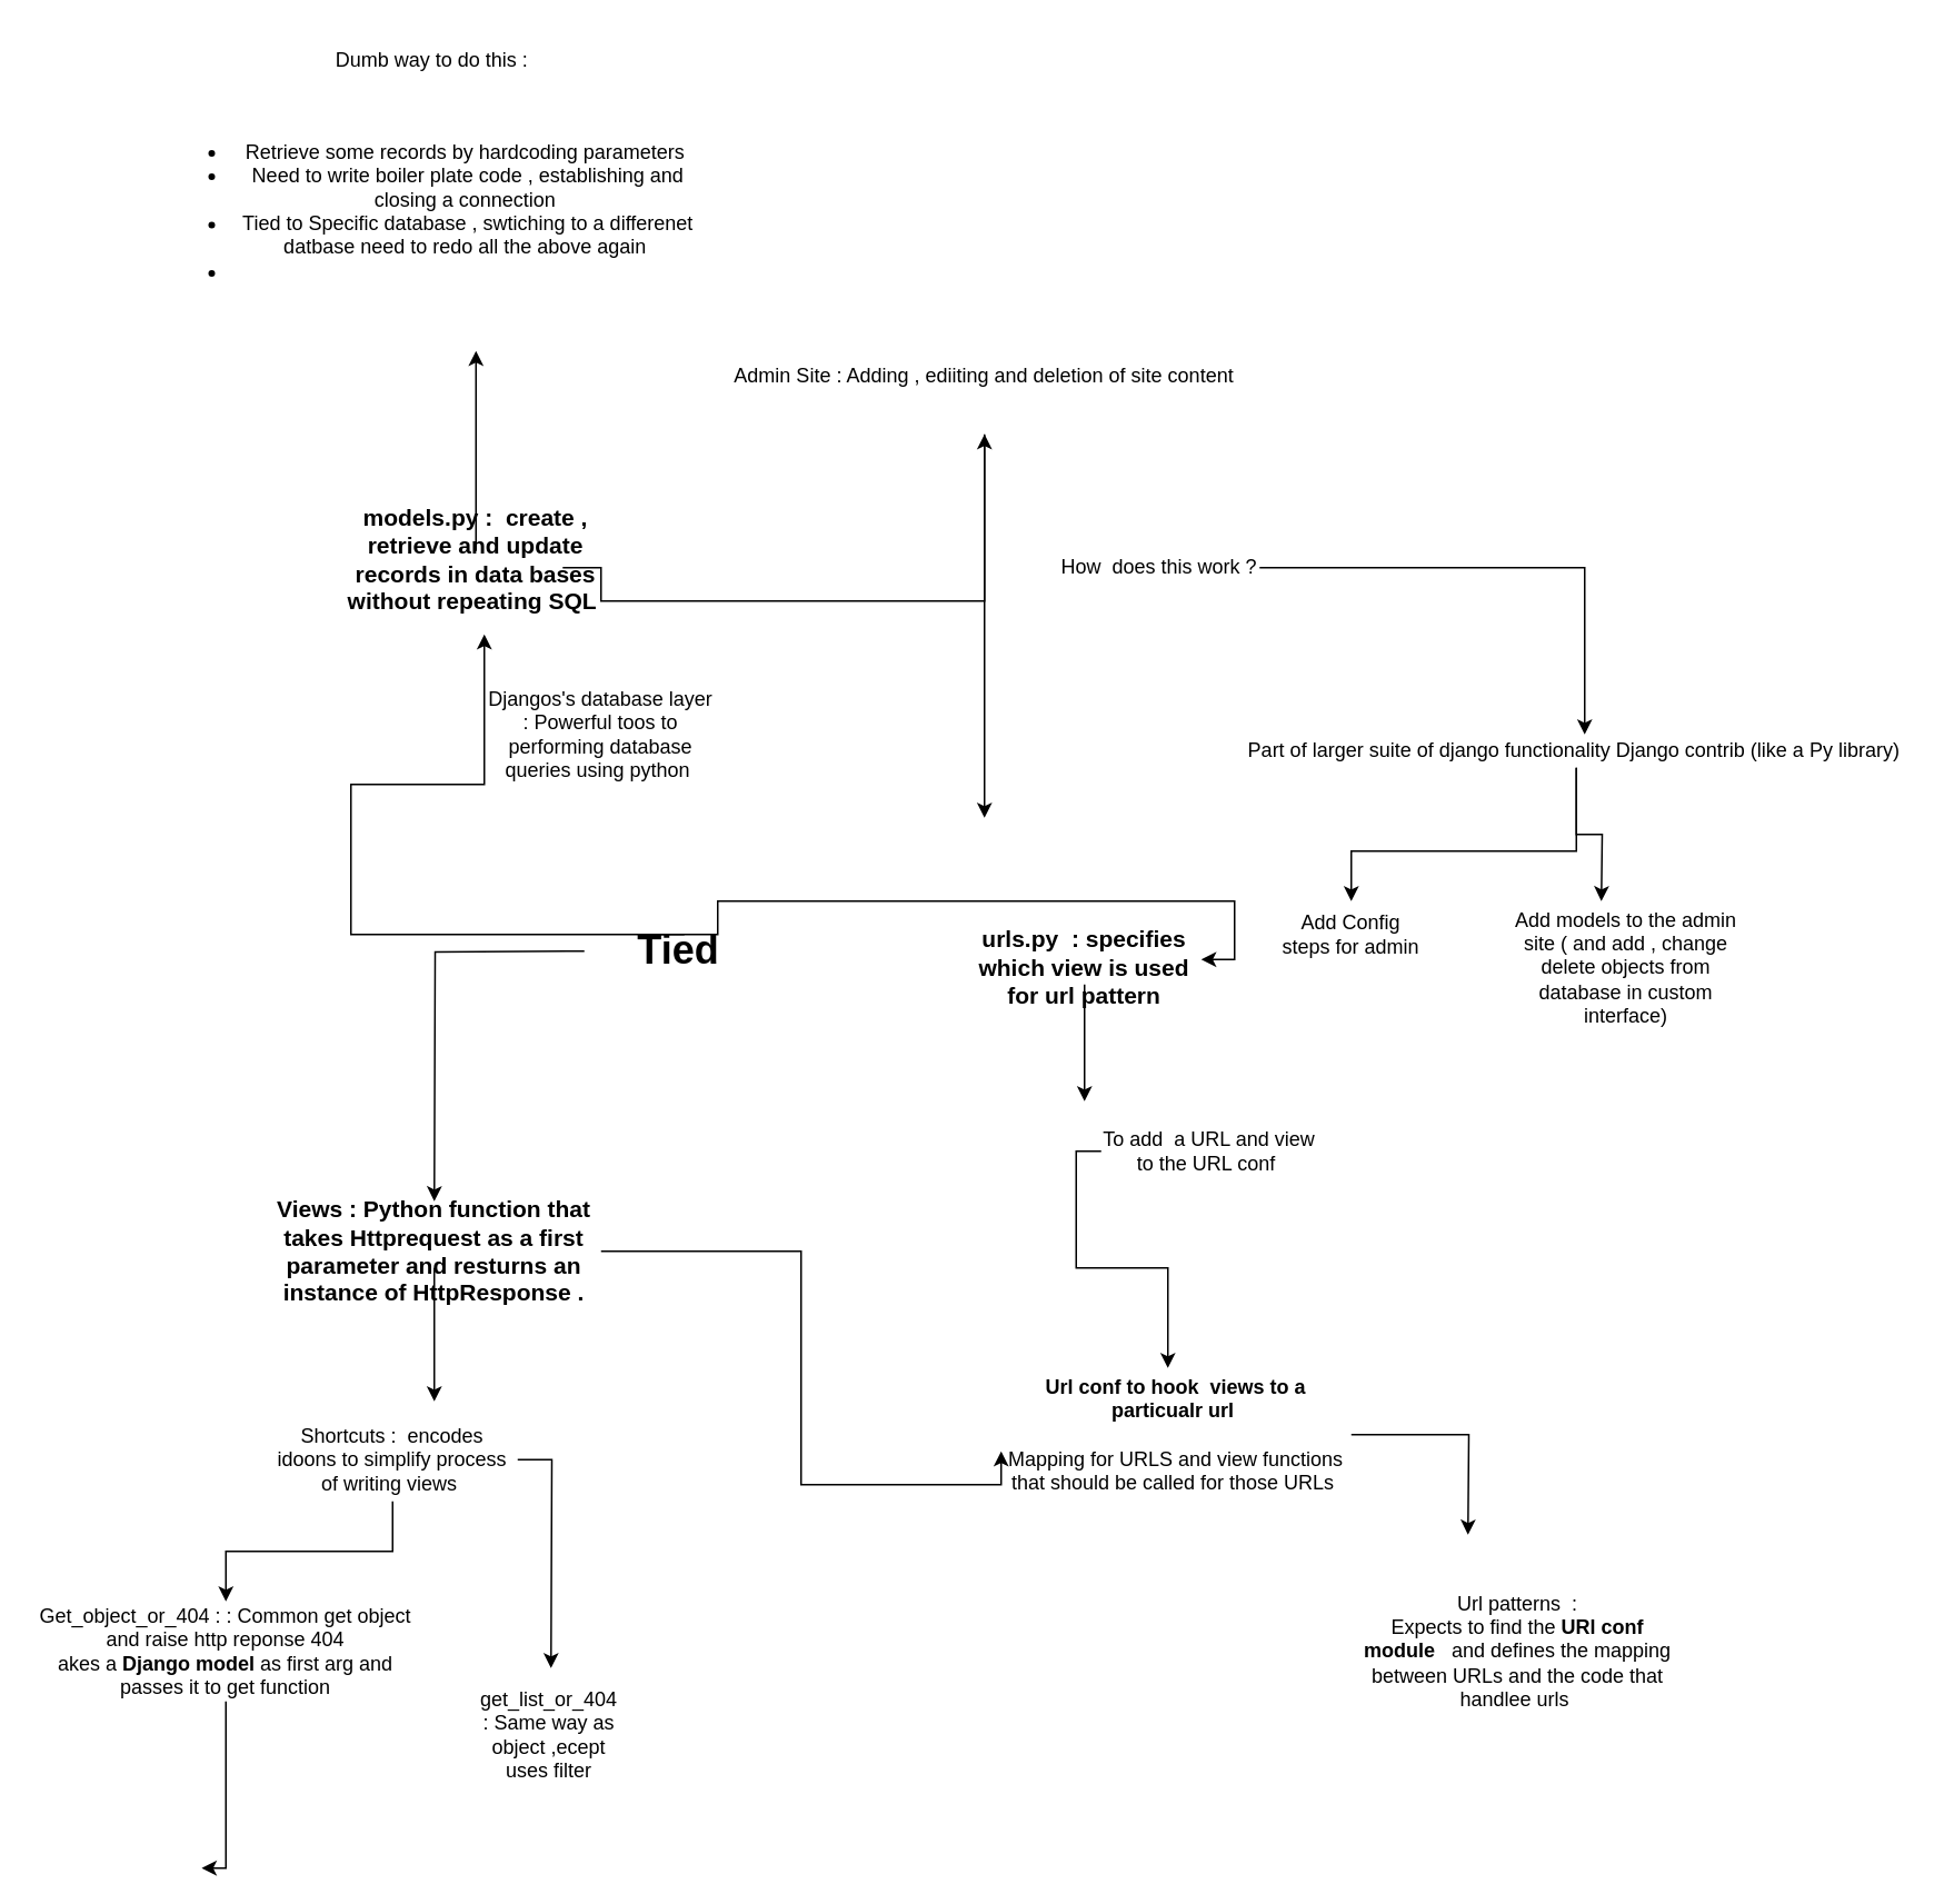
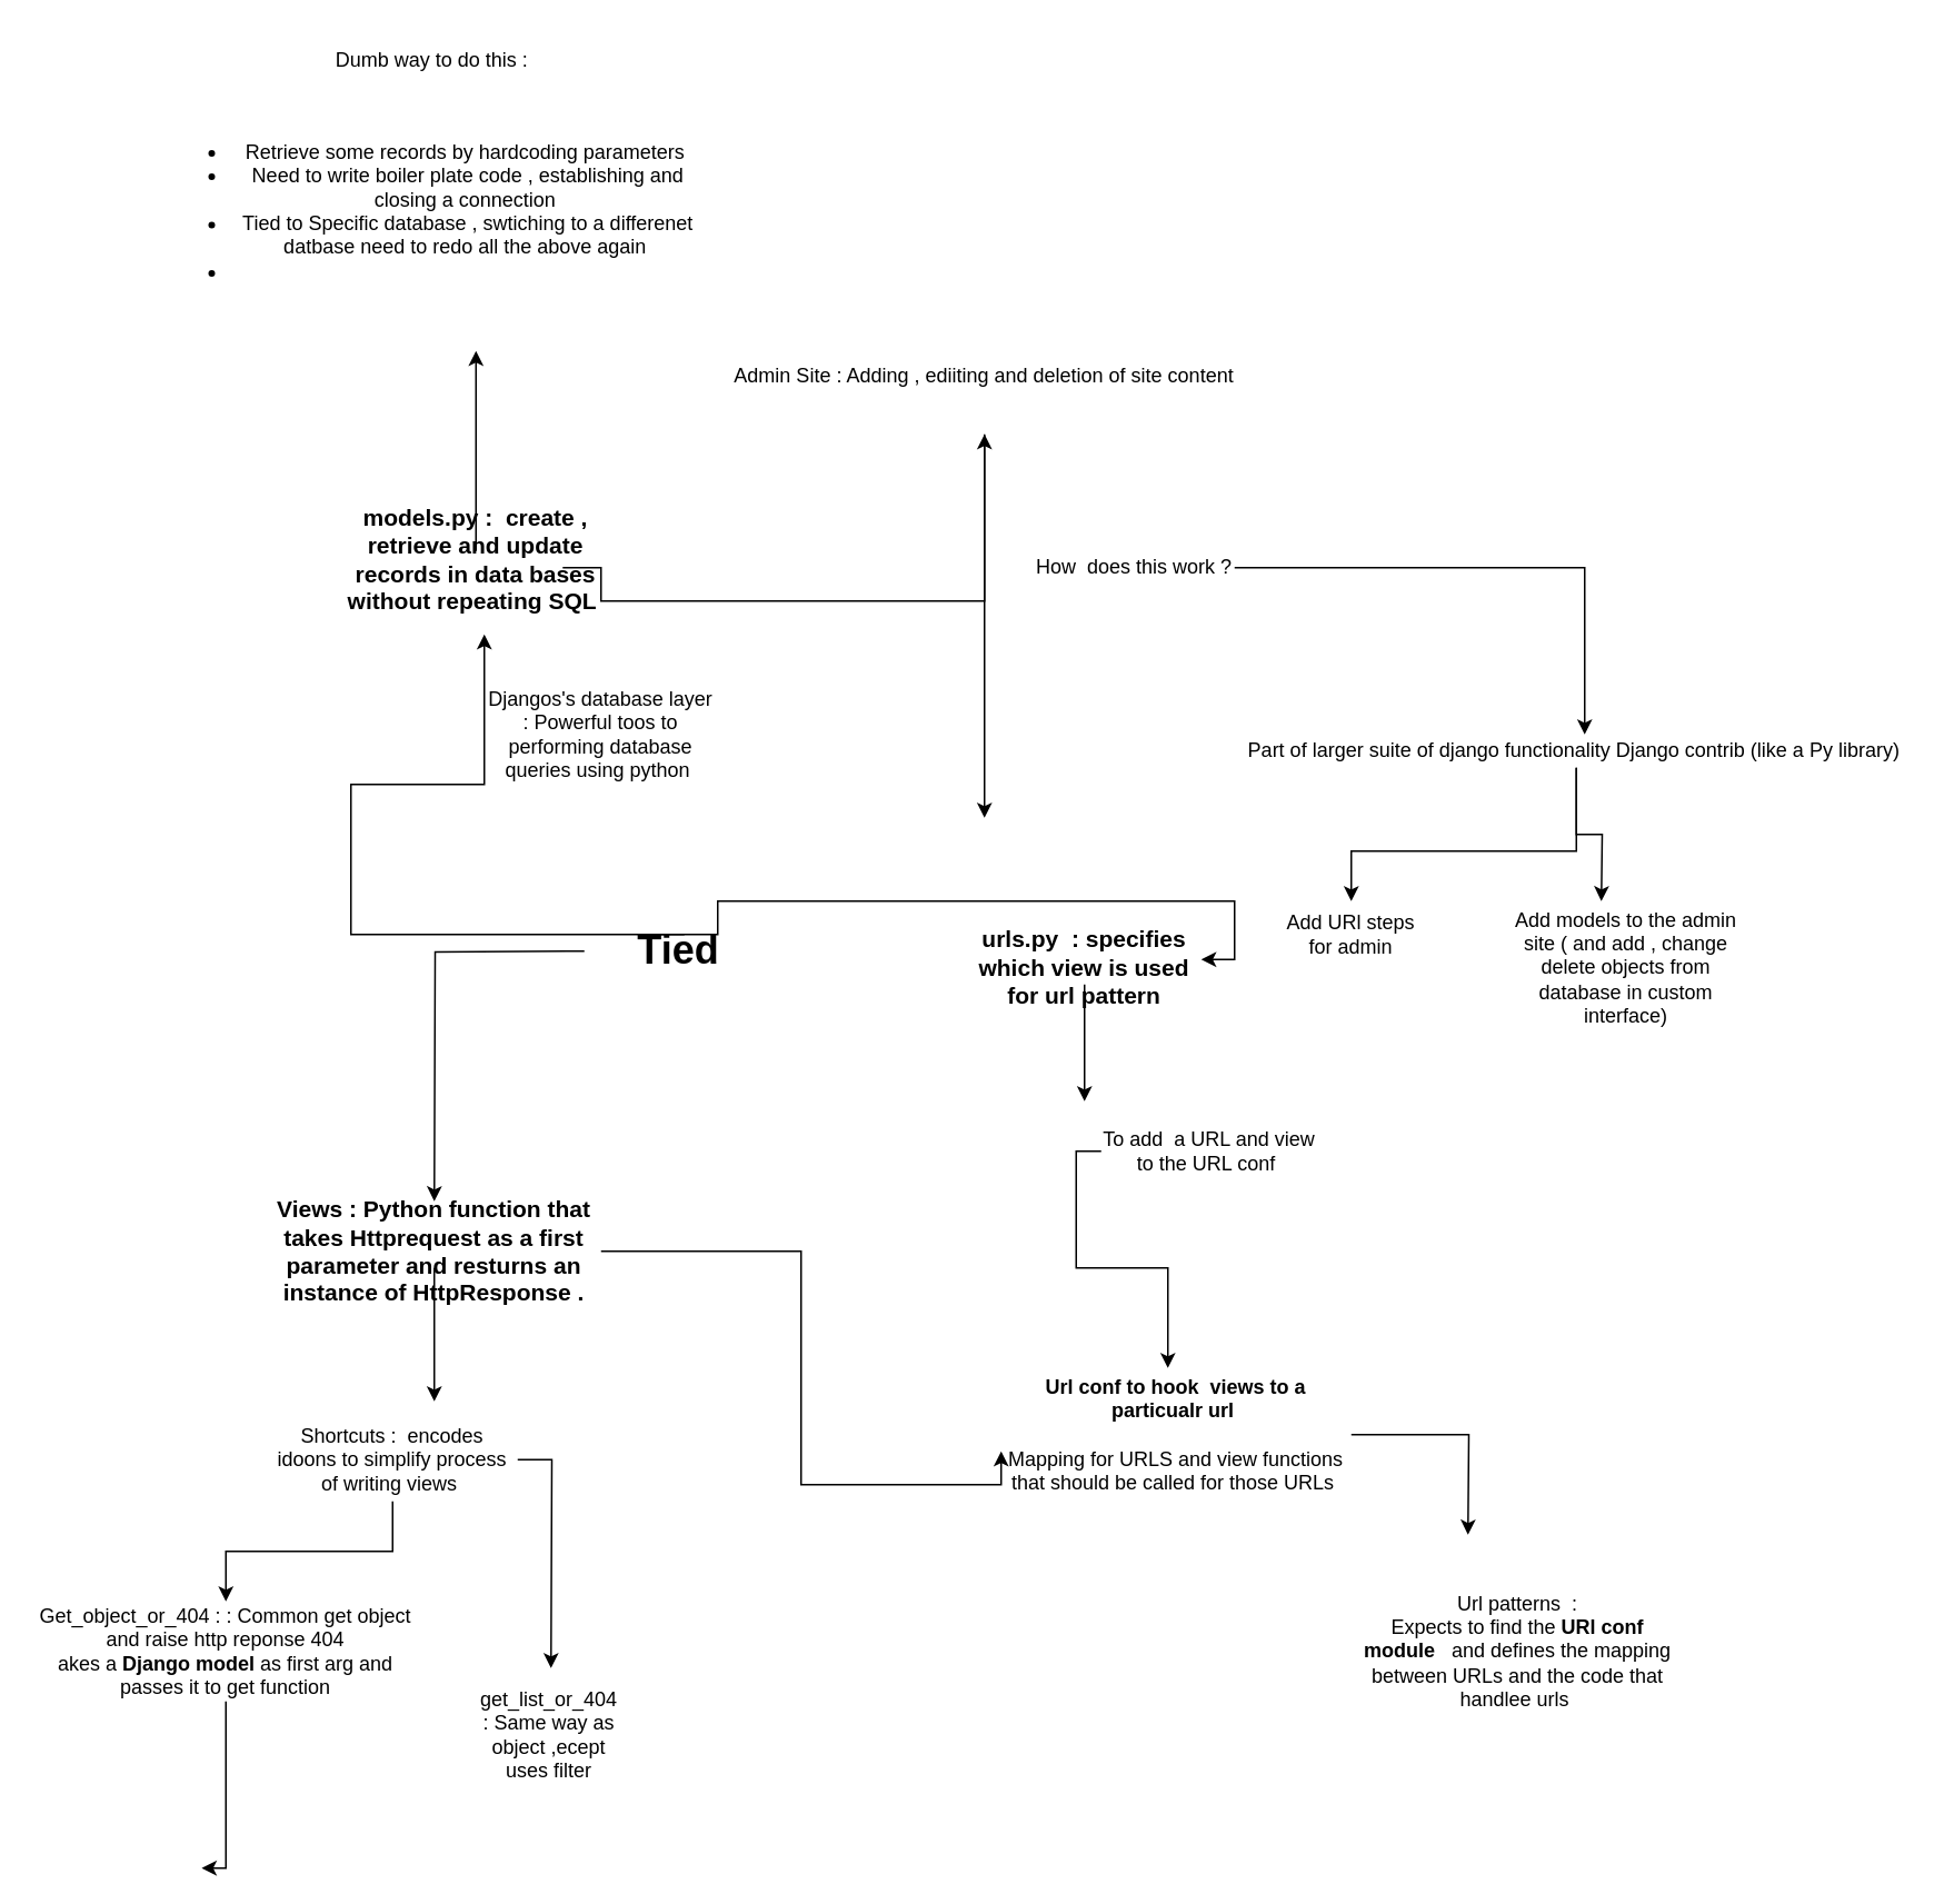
  <mxCell id="0" />
  <mxCell id="1" parent="0" />
  <mxCell id="2" style="edgeStyle=orthogonalEdgeStyle;rounded=0;orthogonalLoop=1;jettySize=auto;html=1;" parent="1" source="3" edge="1"><mxGeometry relative="1" as="geometry"><mxPoint x="650" y="660" as="targetPoint" /></mxGeometry></mxCell>
  <mxCell id="3" value="&lt;font style=&quot;font-size: 14px&quot;&gt;&lt;b&gt;urls.py&amp;nbsp; : specifies which view is used for url pattern&lt;/b&gt;&lt;/font&gt;" style="text;html=1;strokeColor=none;fillColor=none;align=center;verticalAlign=middle;whiteSpace=wrap;rounded=0;" parent="1" vertex="1"><mxGeometry x="580" y="570" width="140" height="20" as="geometry" /></mxCell>
  <mxCell id="4" style="edgeStyle=orthogonalEdgeStyle;rounded=0;orthogonalLoop=1;jettySize=auto;html=1;" edge="1" parent="1" source="5"><mxGeometry relative="1" as="geometry"><mxPoint x="285" y="210" as="targetPoint" /></mxGeometry></mxCell>
  <mxCell id="5" value="&lt;font style=&quot;font-size: 14px&quot;&gt;&lt;b&gt;models.py :&amp;nbsp; create , retrieve and update records in data bases without repeating SQL&amp;nbsp;&lt;/b&gt;&lt;/font&gt;" style="text;html=1;strokeColor=none;fillColor=none;align=center;verticalAlign=middle;whiteSpace=wrap;rounded=0;" parent="1" vertex="1"><mxGeometry x="200" y="330" width="170" height="10" as="geometry" /></mxCell>
  <mxCell id="6" style="edgeStyle=orthogonalEdgeStyle;rounded=0;orthogonalLoop=1;jettySize=auto;html=1;" parent="1" source="7" edge="1"><mxGeometry relative="1" as="geometry"><mxPoint x="590" y="490" as="targetPoint" /></mxGeometry></mxCell>
  <mxCell id="7" value="Admin Site : Adding , ediiting and deletion of site content" style="text;html=1;strokeColor=none;fillColor=none;align=center;verticalAlign=middle;whiteSpace=wrap;rounded=0;" parent="1" vertex="1"><mxGeometry x="400" y="190" width="380" height="70" as="geometry" /></mxCell>
  <mxCell id="8" style="edgeStyle=orthogonalEdgeStyle;rounded=0;orthogonalLoop=1;jettySize=auto;html=1;" parent="1" source="9" target="12" edge="1"><mxGeometry relative="1" as="geometry"><mxPoint x="810" y="440" as="targetPoint" /><Array as="points"><mxPoint x="950" y="340" /></Array></mxGeometry></mxCell>
- <mxCell id="9" value="How&amp;nbsp; does this work ?" style="text;html=1;strokeColor=none;fillColor=none;align=center;verticalAlign=middle;whiteSpace=wrap;rounded=0;" parent="1" vertex="1"><mxGeometry x="635" y="330" width="120" height="20" as="geometry" /></mxCell>
+ <mxCell id="9" value="How&amp;nbsp; does this work ?" style="text;html=1;strokeColor=none;fillColor=none;align=center;verticalAlign=middle;whiteSpace=wrap;rounded=0;" parent="1" vertex="1"><mxGeometry x="620" y="330" width="120" height="20" as="geometry" /></mxCell>
  <mxCell id="10" style="edgeStyle=orthogonalEdgeStyle;rounded=0;orthogonalLoop=1;jettySize=auto;html=1;" parent="1" source="12" edge="1"><mxGeometry relative="1" as="geometry"><mxPoint x="810" y="540" as="targetPoint" /><Array as="points"><mxPoint x="945" y="510" /><mxPoint x="810" y="510" /></Array></mxGeometry></mxCell>
  <mxCell id="11" style="edgeStyle=orthogonalEdgeStyle;rounded=0;orthogonalLoop=1;jettySize=auto;html=1;" parent="1" source="12" edge="1"><mxGeometry relative="1" as="geometry"><mxPoint x="960" y="540" as="targetPoint" /></mxGeometry></mxCell>
  <mxCell id="12" value="Part of larger suite of django functionality Django contrib (like a Py library)&amp;nbsp;" style="text;html=1;align=center;verticalAlign=middle;resizable=0;points=[];autosize=1;" parent="1" vertex="1"><mxGeometry x="740" y="440" width="410" height="20" as="geometry" /></mxCell>
- <mxCell id="13" value="Add Config steps for admin" style="text;html=1;strokeColor=none;fillColor=none;align=center;verticalAlign=middle;whiteSpace=wrap;rounded=0;" parent="1" vertex="1"><mxGeometry x="765" y="550" width="90" height="20" as="geometry" /></mxCell>
+ <mxCell id="13" value="Add URl steps for admin" style="text;html=1;strokeColor=none;fillColor=none;align=center;verticalAlign=middle;whiteSpace=wrap;rounded=0;" parent="1" vertex="1"><mxGeometry x="765" y="550" width="90" height="20" as="geometry" /></mxCell>
  <mxCell id="14" style="edgeStyle=orthogonalEdgeStyle;rounded=0;orthogonalLoop=1;jettySize=auto;html=1;exitX=0.5;exitY=1;exitDx=0;exitDy=0;" parent="1" source="13" target="13" edge="1"><mxGeometry relative="1" as="geometry" /></mxCell>
  <mxCell id="15" value="Add models to the admin site ( and add , change delete objects from database in custom interface)" style="text;html=1;strokeColor=none;fillColor=none;align=center;verticalAlign=middle;whiteSpace=wrap;rounded=0;" parent="1" vertex="1"><mxGeometry x="900" y="570" width="150" height="20" as="geometry" /></mxCell>
  <mxCell id="16" style="edgeStyle=orthogonalEdgeStyle;rounded=0;orthogonalLoop=1;jettySize=auto;html=1;" parent="1" edge="1"><mxGeometry relative="1" as="geometry"><mxPoint x="260" y="720" as="targetPoint" /><mxPoint x="350" y="570" as="sourcePoint" /></mxGeometry></mxCell>
  <mxCell id="17" style="edgeStyle=orthogonalEdgeStyle;rounded=0;orthogonalLoop=1;jettySize=auto;html=1;exitX=0.806;exitY=1;exitDx=0;exitDy=0;exitPerimeter=0;" parent="1" source="5" target="7" edge="1"><mxGeometry relative="1" as="geometry"><mxPoint x="410" y="510" as="sourcePoint" /><Array as="points"><mxPoint x="360" y="340" /><mxPoint x="360" y="360" /><mxPoint x="590" y="360" /></Array></mxGeometry></mxCell>
  <mxCell id="18" style="edgeStyle=orthogonalEdgeStyle;rounded=0;orthogonalLoop=1;jettySize=auto;html=1;exitX=0;exitY=0;exitDx=0;exitDy=0;entryX=1;entryY=0.25;entryDx=0;entryDy=0;" parent="1" source="19" target="3" edge="1"><mxGeometry relative="1" as="geometry"><Array as="points"><mxPoint x="430" y="560" /><mxPoint x="430" y="540" /><mxPoint x="740" y="540" /><mxPoint x="740" y="575" /></Array></mxGeometry></mxCell>
  <mxCell id="19" value="&lt;font style=&quot;font-size: 24px&quot;&gt;&lt;b&gt;Tied&amp;nbsp;&lt;/b&gt;&lt;/font&gt;" style="text;html=1;strokeColor=none;fillColor=none;align=center;verticalAlign=middle;whiteSpace=wrap;rounded=0;" parent="1" vertex="1"><mxGeometry x="390" y="560" width="40" height="20" as="geometry" /></mxCell>
  <mxCell id="20" style="edgeStyle=orthogonalEdgeStyle;rounded=0;orthogonalLoop=1;jettySize=auto;html=1;entryX=0;entryY=1;entryDx=0;entryDy=0;" parent="1" source="22" target="24" edge="1"><mxGeometry relative="1" as="geometry"><mxPoint x="480" y="750" as="targetPoint" /></mxGeometry></mxCell>
  <mxCell id="21" style="edgeStyle=orthogonalEdgeStyle;rounded=0;orthogonalLoop=1;jettySize=auto;html=1;" parent="1" source="22" edge="1"><mxGeometry relative="1" as="geometry"><mxPoint x="260" y="840" as="targetPoint" /></mxGeometry></mxCell>
  <mxCell id="22" value="&lt;b&gt;&lt;font style=&quot;font-size: 14px&quot;&gt;Views : Python function that takes Httprequest as a first parameter and resturns an instance of HttpResponse .&lt;/font&gt;&lt;/b&gt;" style="text;html=1;strokeColor=none;fillColor=none;align=center;verticalAlign=middle;whiteSpace=wrap;rounded=0;" parent="1" vertex="1"><mxGeometry x="160" y="740" width="200" height="20" as="geometry" /></mxCell>
  <mxCell id="23" style="edgeStyle=orthogonalEdgeStyle;rounded=0;orthogonalLoop=1;jettySize=auto;html=1;exitX=1;exitY=0.5;exitDx=0;exitDy=0;" parent="1" source="24" edge="1"><mxGeometry relative="1" as="geometry"><mxPoint x="880" y="920" as="targetPoint" /></mxGeometry></mxCell>
  <mxCell id="24" value="&lt;b&gt;Url conf to hook&amp;nbsp; views to a particualr url&amp;nbsp;&lt;/b&gt;&lt;br&gt;&lt;br&gt;Mapping for URLS and view functions that should be called for those URLs&amp;nbsp;" style="text;html=1;strokeColor=none;fillColor=none;align=center;verticalAlign=middle;whiteSpace=wrap;rounded=0;" parent="1" vertex="1"><mxGeometry x="600" y="850" width="210" height="20" as="geometry" /></mxCell>
  <mxCell id="25" style="edgeStyle=orthogonalEdgeStyle;rounded=0;orthogonalLoop=1;jettySize=auto;html=1;exitX=0.5;exitY=1;exitDx=0;exitDy=0;" parent="1" source="26" edge="1"><mxGeometry relative="1" as="geometry"><mxPoint x="120.471" y="1120" as="targetPoint" /><Array as="points"><mxPoint x="135" y="1120" /></Array></mxGeometry></mxCell>
  <mxCell id="26" value="Get_object_or_404 : : Common get object and raise http reponse 404 &lt;br&gt;akes a &lt;b&gt;Django model&lt;/b&gt; as first arg and passes it to get function" style="text;html=1;strokeColor=none;fillColor=none;align=center;verticalAlign=middle;whiteSpace=wrap;rounded=0;" parent="1" vertex="1"><mxGeometry x="20" y="960" width="230" height="60" as="geometry" /></mxCell>
  <mxCell id="27" style="edgeStyle=orthogonalEdgeStyle;rounded=0;orthogonalLoop=1;jettySize=auto;html=1;exitX=0.5;exitY=1;exitDx=0;exitDy=0;" parent="1" source="29" target="26" edge="1"><mxGeometry relative="1" as="geometry" /></mxCell>
  <mxCell id="28" style="edgeStyle=orthogonalEdgeStyle;rounded=0;orthogonalLoop=1;jettySize=auto;html=1;" parent="1" source="29" edge="1"><mxGeometry relative="1" as="geometry"><mxPoint x="330" y="1000" as="targetPoint" /></mxGeometry></mxCell>
  <mxCell id="29" value="Shortcuts :&amp;nbsp; encodes idoons to simplify process of writing views&amp;nbsp;" style="text;html=1;strokeColor=none;fillColor=none;align=center;verticalAlign=middle;whiteSpace=wrap;rounded=0;" parent="1" vertex="1"><mxGeometry x="160" y="850" width="150" height="50" as="geometry" /></mxCell>
  <mxCell id="30" value="get_list_or_404 : Same way as object ,ecept uses filter" style="text;html=1;strokeColor=none;fillColor=none;align=center;verticalAlign=middle;whiteSpace=wrap;rounded=0;" parent="1" vertex="1"><mxGeometry x="309" y="1030" width="40" height="20" as="geometry" /></mxCell>
  <mxCell id="31" style="edgeStyle=orthogonalEdgeStyle;rounded=0;orthogonalLoop=1;jettySize=auto;html=1;" parent="1" source="32" edge="1"><mxGeometry relative="1" as="geometry"><mxPoint x="700" y="820" as="targetPoint" /><Array as="points"><mxPoint x="645" y="760" /><mxPoint x="700" y="760" /></Array></mxGeometry></mxCell>
  <mxCell id="32" value="To add&amp;nbsp; a URL and view to the URL conf&amp;nbsp;" style="text;html=1;strokeColor=none;fillColor=none;align=center;verticalAlign=middle;whiteSpace=wrap;rounded=0;" parent="1" vertex="1"><mxGeometry x="660" y="680" width="130" height="20" as="geometry" /></mxCell>
  <mxCell id="33" value="Url patterns&amp;nbsp; :&lt;br&gt;Expects to find the &lt;b&gt;URl conf module&amp;nbsp; &lt;/b&gt;&amp;nbsp;and defines the mapping between URLs and the code that handlee urls&amp;nbsp;&lt;br&gt;" style="text;html=1;strokeColor=none;fillColor=none;align=center;verticalAlign=middle;whiteSpace=wrap;rounded=0;" parent="1" vertex="1"><mxGeometry x="810" y="980" width="200" height="20" as="geometry" /></mxCell>
  <mxCell id="34" value="" style="group" vertex="1" connectable="0" parent="1"><mxGeometry x="290" y="380" width="140" height="70" as="geometry" /></mxCell>
  <mxCell id="35" style="edgeStyle=orthogonalEdgeStyle;rounded=0;orthogonalLoop=1;jettySize=auto;html=1;exitX=0.5;exitY=0;exitDx=0;exitDy=0;" edge="1" parent="34" source="19"><mxGeometry relative="1" as="geometry"><mxPoint as="targetPoint" /><Array as="points"><mxPoint x="-80" y="180" /><mxPoint x="-80" y="90" /><mxPoint y="90" /></Array></mxGeometry></mxCell>
  <mxCell id="36" value="Djangos's database layer : Powerful toos to performing database queries using python&amp;nbsp;" style="text;html=1;strokeColor=none;fillColor=none;align=center;verticalAlign=middle;whiteSpace=wrap;rounded=0;" vertex="1" parent="34"><mxGeometry y="50" width="140" height="20" as="geometry" /></mxCell>
  <mxCell id="37" value="Dumb way to do this :&amp;nbsp;&lt;br&gt;&lt;br&gt;&lt;br&gt;&lt;ul&gt;&lt;li&gt;Retrieve some records by hardcoding parameters&amp;nbsp;&lt;/li&gt;&lt;li&gt;Need to write boiler plate code , establishing and closing a connection&amp;nbsp;&lt;/li&gt;&lt;li&gt;Tied to Specific database , swtiching to a differenet datbase need to redo all the above again&amp;nbsp;&lt;/li&gt;&lt;li&gt;&lt;br&gt;&lt;/li&gt;&lt;/ul&gt;" style="text;html=1;strokeColor=none;fillColor=none;align=center;verticalAlign=middle;whiteSpace=wrap;rounded=0;" vertex="1" parent="1"><mxGeometry x="97.5" y="20" width="325" height="170" as="geometry" /></mxCell>
